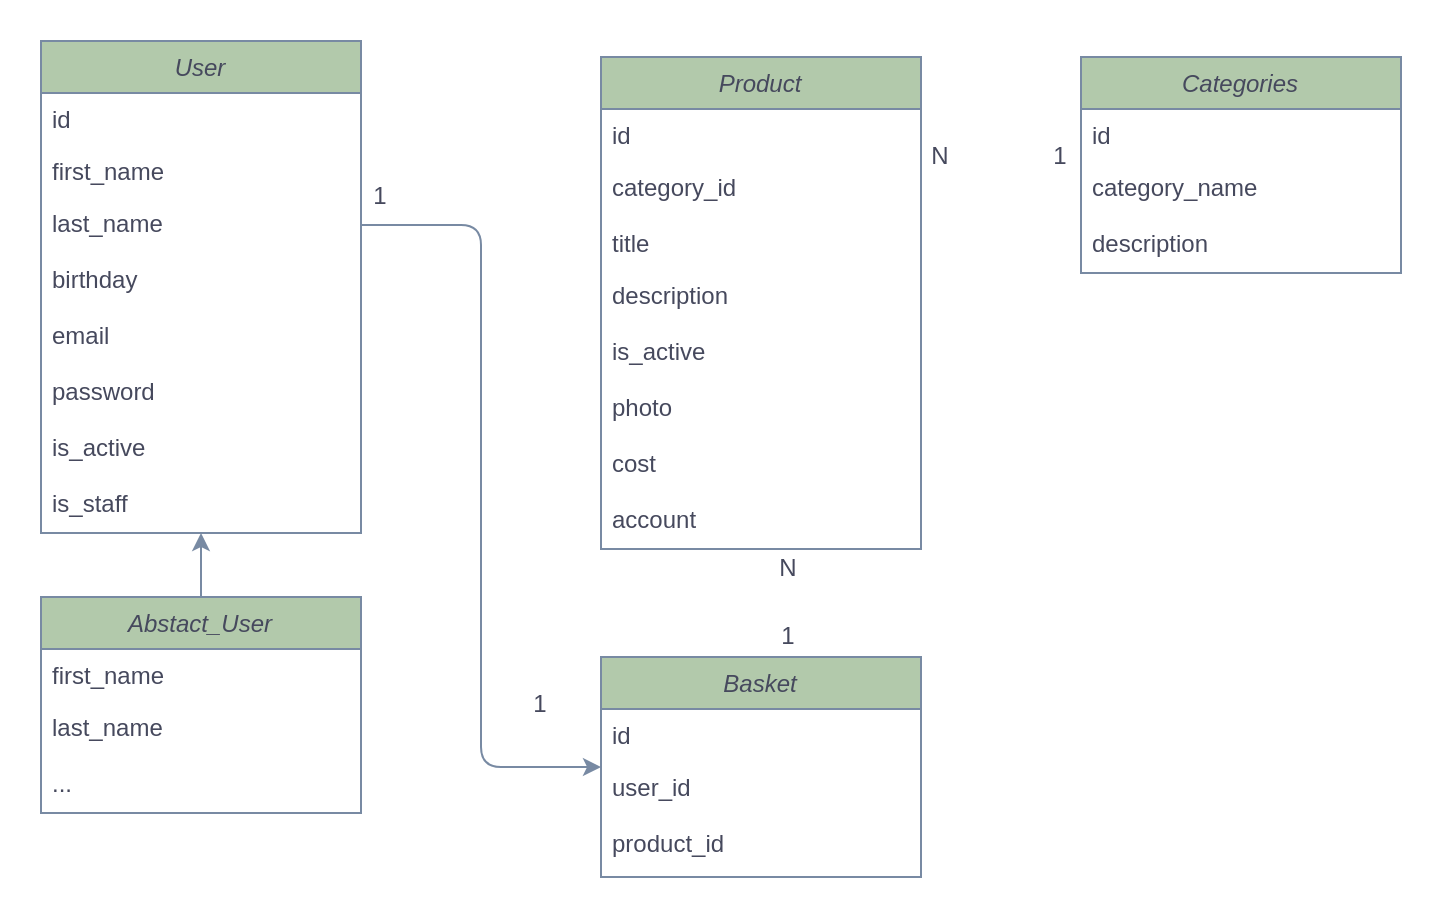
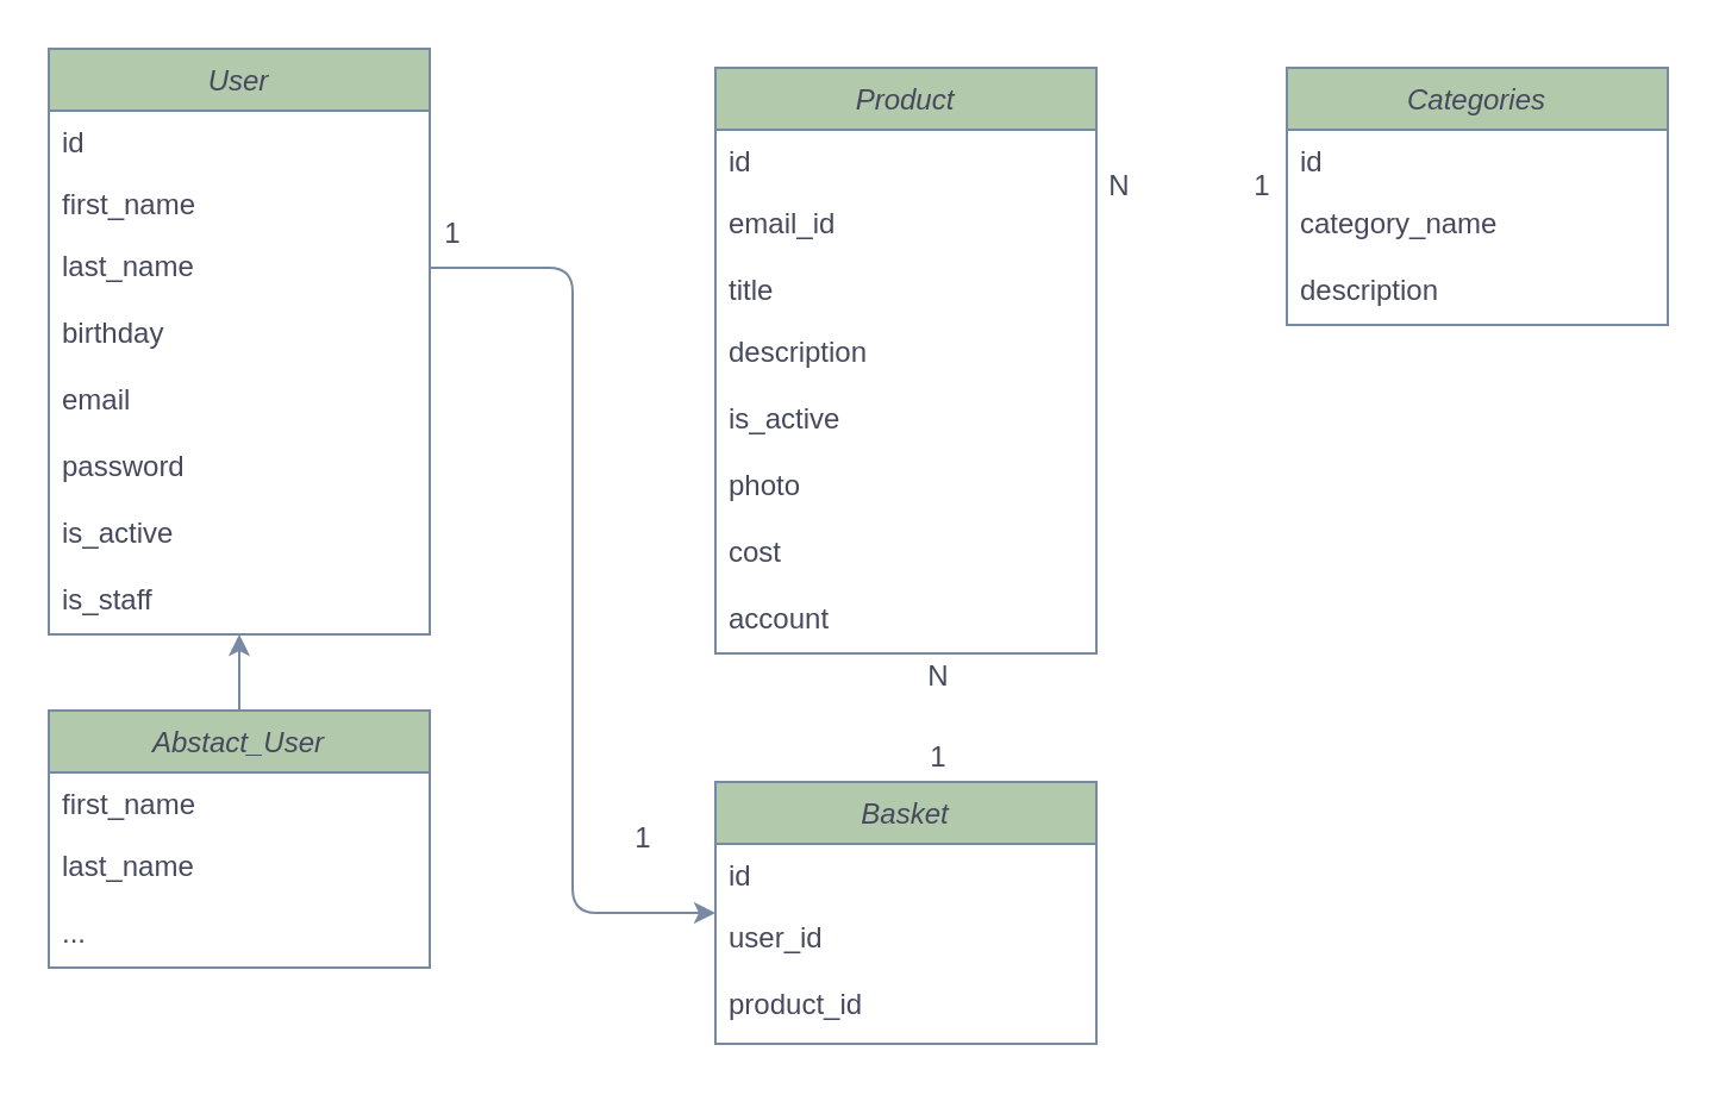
  <mxCell id="0" />
  <mxCell id="1" parent="0" />
  <mxCell id="2" value="User" style="swimlane;fontStyle=2;align=center;verticalAlign=top;childLayout=stackLayout;horizontal=1;startSize=26;horizontalStack=0;resizeParent=1;resizeLast=0;collapsible=1;marginBottom=0;rounded=0;shadow=0;strokeWidth=1;fillColor=#B2C9AB;strokeColor=#788AA3;fontColor=#46495D;" parent="1" vertex="1"><mxGeometry x="20" y="20" width="160" height="246" as="geometry"><mxRectangle x="230" y="140" width="160" height="26" as="alternateBounds" /></mxGeometry></mxCell>
  <mxCell id="3" value="id" style="text;align=left;verticalAlign=top;spacingLeft=4;spacingRight=4;overflow=hidden;rotatable=0;points=[[0,0.5],[1,0.5]];portConstraint=eastwest;rounded=0;shadow=0;html=0;fontColor=#46495D;" vertex="1" parent="2"><mxGeometry y="26" width="160" height="26" as="geometry" /></mxCell>
  <mxCell id="4" value="first_name" style="text;align=left;verticalAlign=top;spacingLeft=4;spacingRight=4;overflow=hidden;rotatable=0;points=[[0,0.5],[1,0.5]];portConstraint=eastwest;rounded=0;shadow=0;html=0;fontColor=#46495D;" parent="2" vertex="1"><mxGeometry y="52" width="160" height="26" as="geometry" /></mxCell>
  <mxCell id="5" value="last_name" style="text;align=left;verticalAlign=top;spacingLeft=4;spacingRight=4;overflow=hidden;rotatable=0;points=[[0,0.5],[1,0.5]];portConstraint=eastwest;rounded=0;shadow=0;html=0;fontColor=#46495D;" parent="2" vertex="1"><mxGeometry y="78" width="160" height="28" as="geometry" /></mxCell>
  <mxCell id="6" value="birthday" style="text;align=left;verticalAlign=top;spacingLeft=4;spacingRight=4;overflow=hidden;rotatable=0;points=[[0,0.5],[1,0.5]];portConstraint=eastwest;rounded=0;shadow=0;html=0;fontColor=#46495D;" vertex="1" parent="2"><mxGeometry y="106" width="160" height="28" as="geometry" /></mxCell>
  <mxCell id="7" value="email" style="text;align=left;verticalAlign=top;spacingLeft=4;spacingRight=4;overflow=hidden;rotatable=0;points=[[0,0.5],[1,0.5]];portConstraint=eastwest;rounded=0;shadow=0;html=0;fontColor=#46495D;" vertex="1" parent="2"><mxGeometry y="134" width="160" height="28" as="geometry" /></mxCell>
  <mxCell id="8" value="password" style="text;align=left;verticalAlign=top;spacingLeft=4;spacingRight=4;overflow=hidden;rotatable=0;points=[[0,0.5],[1,0.5]];portConstraint=eastwest;rounded=0;shadow=0;html=0;fontColor=#46495D;" vertex="1" parent="2"><mxGeometry y="162" width="160" height="28" as="geometry" /></mxCell>
  <mxCell id="9" value="is_active" style="text;align=left;verticalAlign=top;spacingLeft=4;spacingRight=4;overflow=hidden;rotatable=0;points=[[0,0.5],[1,0.5]];portConstraint=eastwest;rounded=0;shadow=0;html=0;fontColor=#46495D;" vertex="1" parent="2"><mxGeometry y="190" width="160" height="28" as="geometry" /></mxCell>
  <mxCell id="10" value="is_staff" style="text;align=left;verticalAlign=top;spacingLeft=4;spacingRight=4;overflow=hidden;rotatable=0;points=[[0,0.5],[1,0.5]];portConstraint=eastwest;rounded=0;shadow=0;html=0;fontColor=#46495D;" vertex="1" parent="2"><mxGeometry y="218" width="160" height="28" as="geometry" /></mxCell>
  <mxCell id="11" value="Abstact_User" style="swimlane;fontStyle=2;align=center;verticalAlign=top;childLayout=stackLayout;horizontal=1;startSize=26;horizontalStack=0;resizeParent=1;resizeLast=0;collapsible=1;marginBottom=0;rounded=0;shadow=0;strokeWidth=1;fillColor=#B2C9AB;strokeColor=#788AA3;fontColor=#46495D;" vertex="1" parent="1"><mxGeometry x="20" y="298" width="160" height="108" as="geometry"><mxRectangle x="230" y="140" width="160" height="26" as="alternateBounds" /></mxGeometry></mxCell>
  <mxCell id="12" value="first_name" style="text;align=left;verticalAlign=top;spacingLeft=4;spacingRight=4;overflow=hidden;rotatable=0;points=[[0,0.5],[1,0.5]];portConstraint=eastwest;rounded=0;shadow=0;html=0;fontColor=#46495D;" vertex="1" parent="11"><mxGeometry y="26" width="160" height="26" as="geometry" /></mxCell>
  <mxCell id="13" value="last_name" style="text;align=left;verticalAlign=top;spacingLeft=4;spacingRight=4;overflow=hidden;rotatable=0;points=[[0,0.5],[1,0.5]];portConstraint=eastwest;rounded=0;shadow=0;html=0;fontColor=#46495D;" vertex="1" parent="11"><mxGeometry y="52" width="160" height="28" as="geometry" /></mxCell>
  <mxCell id="14" value="..." style="text;align=left;verticalAlign=top;spacingLeft=4;spacingRight=4;overflow=hidden;rotatable=0;points=[[0,0.5],[1,0.5]];portConstraint=eastwest;rounded=0;shadow=0;html=0;fontColor=#46495D;" vertex="1" parent="11"><mxGeometry y="80" width="160" height="28" as="geometry" /></mxCell>
  <mxCell id="15" value="" style="endArrow=classic;html=1;rounded=0;entryX=0.5;entryY=1;entryDx=0;entryDy=0;exitX=0.5;exitY=0;exitDx=0;exitDy=0;strokeColor=#788AA3;fontColor=#46495D;" edge="1" parent="1" source="11" target="2"><mxGeometry width="50" height="50" relative="1" as="geometry"><mxPoint x="70" y="178" as="sourcePoint" /><mxPoint x="120" y="128" as="targetPoint" /></mxGeometry></mxCell>
  <mxCell id="16" value="Product" style="swimlane;fontStyle=2;align=center;verticalAlign=top;childLayout=stackLayout;horizontal=1;startSize=26;horizontalStack=0;resizeParent=1;resizeLast=0;collapsible=1;marginBottom=0;rounded=0;shadow=0;strokeWidth=1;fillColor=#B2C9AB;strokeColor=#788AA3;fontColor=#46495D;" vertex="1" parent="1"><mxGeometry x="300" y="28" width="160" height="246" as="geometry"><mxRectangle x="230" y="140" width="160" height="26" as="alternateBounds" /></mxGeometry></mxCell>
  <mxCell id="17" value="id&#10;" style="text;align=left;verticalAlign=top;spacingLeft=4;spacingRight=4;overflow=hidden;rotatable=0;points=[[0,0.5],[1,0.5]];portConstraint=eastwest;rounded=0;shadow=0;html=0;fontColor=#46495D;" vertex="1" parent="16"><mxGeometry y="26" width="160" height="26" as="geometry" /></mxCell>
- <mxCell id="18" value="category_id" style="text;align=left;verticalAlign=top;spacingLeft=4;spacingRight=4;overflow=hidden;rotatable=0;points=[[0,0.5],[1,0.5]];portConstraint=eastwest;rounded=0;shadow=0;html=0;fontColor=#46495D;" vertex="1" parent="16"><mxGeometry y="52" width="160" height="28" as="geometry" /></mxCell>
+ <mxCell id="18" value="email_id" style="text;align=left;verticalAlign=top;spacingLeft=4;spacingRight=4;overflow=hidden;rotatable=0;points=[[0,0.5],[1,0.5]];portConstraint=eastwest;rounded=0;shadow=0;html=0;fontColor=#46495D;" vertex="1" parent="16"><mxGeometry y="52" width="160" height="28" as="geometry" /></mxCell>
  <mxCell id="19" value="title" style="text;align=left;verticalAlign=top;spacingLeft=4;spacingRight=4;overflow=hidden;rotatable=0;points=[[0,0.5],[1,0.5]];portConstraint=eastwest;rounded=0;shadow=0;html=0;fontColor=#46495D;" vertex="1" parent="16"><mxGeometry y="80" width="160" height="26" as="geometry" /></mxCell>
  <mxCell id="20" value="description" style="text;align=left;verticalAlign=top;spacingLeft=4;spacingRight=4;overflow=hidden;rotatable=0;points=[[0,0.5],[1,0.5]];portConstraint=eastwest;rounded=0;shadow=0;html=0;fontColor=#46495D;" vertex="1" parent="16"><mxGeometry y="106" width="160" height="28" as="geometry" /></mxCell>
  <mxCell id="21" value="is_active" style="text;align=left;verticalAlign=top;spacingLeft=4;spacingRight=4;overflow=hidden;rotatable=0;points=[[0,0.5],[1,0.5]];portConstraint=eastwest;rounded=0;shadow=0;html=0;fontColor=#46495D;" vertex="1" parent="16"><mxGeometry y="134" width="160" height="28" as="geometry" /></mxCell>
  <mxCell id="22" value="photo" style="text;align=left;verticalAlign=top;spacingLeft=4;spacingRight=4;overflow=hidden;rotatable=0;points=[[0,0.5],[1,0.5]];portConstraint=eastwest;rounded=0;shadow=0;html=0;fontColor=#46495D;" vertex="1" parent="16"><mxGeometry y="162" width="160" height="28" as="geometry" /></mxCell>
  <mxCell id="23" value="cost" style="text;align=left;verticalAlign=top;spacingLeft=4;spacingRight=4;overflow=hidden;rotatable=0;points=[[0,0.5],[1,0.5]];portConstraint=eastwest;rounded=0;shadow=0;html=0;fontColor=#46495D;" vertex="1" parent="16"><mxGeometry y="190" width="160" height="28" as="geometry" /></mxCell>
  <mxCell id="24" value="account" style="text;align=left;verticalAlign=top;spacingLeft=4;spacingRight=4;overflow=hidden;rotatable=0;points=[[0,0.5],[1,0.5]];portConstraint=eastwest;rounded=0;shadow=0;html=0;fontColor=#46495D;" vertex="1" parent="16"><mxGeometry y="218" width="160" height="22" as="geometry" /></mxCell>
  <mxCell id="25" value="Categories&#10;" style="swimlane;fontStyle=2;align=center;verticalAlign=top;childLayout=stackLayout;horizontal=1;startSize=26;horizontalStack=0;resizeParent=1;resizeLast=0;collapsible=1;marginBottom=0;rounded=0;shadow=0;strokeWidth=1;fillColor=#B2C9AB;strokeColor=#788AA3;fontColor=#46495D;" vertex="1" parent="1"><mxGeometry x="540" y="28" width="160" height="108" as="geometry"><mxRectangle x="230" y="140" width="160" height="26" as="alternateBounds" /></mxGeometry></mxCell>
  <mxCell id="26" value="id&#10;" style="text;align=left;verticalAlign=top;spacingLeft=4;spacingRight=4;overflow=hidden;rotatable=0;points=[[0,0.5],[1,0.5]];portConstraint=eastwest;rounded=0;shadow=0;html=0;fontColor=#46495D;" vertex="1" parent="25"><mxGeometry y="26" width="160" height="26" as="geometry" /></mxCell>
  <mxCell id="27" value="category_name&#10;" style="text;align=left;verticalAlign=top;spacingLeft=4;spacingRight=4;overflow=hidden;rotatable=0;points=[[0,0.5],[1,0.5]];portConstraint=eastwest;rounded=0;shadow=0;html=0;fontColor=#46495D;" vertex="1" parent="25"><mxGeometry y="52" width="160" height="28" as="geometry" /></mxCell>
  <mxCell id="28" value="description" style="text;align=left;verticalAlign=top;spacingLeft=4;spacingRight=4;overflow=hidden;rotatable=0;points=[[0,0.5],[1,0.5]];portConstraint=eastwest;rounded=0;shadow=0;html=0;fontColor=#46495D;" vertex="1" parent="25"><mxGeometry y="80" width="160" height="28" as="geometry" /></mxCell>
  <mxCell id="29" value="Basket" style="swimlane;fontStyle=2;align=center;verticalAlign=top;childLayout=stackLayout;horizontal=1;startSize=26;horizontalStack=0;resizeParent=1;resizeLast=0;collapsible=1;marginBottom=0;rounded=0;shadow=0;strokeWidth=1;fillColor=#B2C9AB;strokeColor=#788AA3;fontColor=#46495D;" vertex="1" parent="1"><mxGeometry x="300" y="328" width="160" height="110" as="geometry"><mxRectangle x="230" y="140" width="160" height="26" as="alternateBounds" /></mxGeometry></mxCell>
  <mxCell id="30" value="id&#10;" style="text;align=left;verticalAlign=top;spacingLeft=4;spacingRight=4;overflow=hidden;rotatable=0;points=[[0,0.5],[1,0.5]];portConstraint=eastwest;rounded=0;shadow=0;html=0;fontColor=#46495D;" vertex="1" parent="29"><mxGeometry y="26" width="160" height="26" as="geometry" /></mxCell>
  <mxCell id="31" value="user_id" style="text;align=left;verticalAlign=top;spacingLeft=4;spacingRight=4;overflow=hidden;rotatable=0;points=[[0,0.5],[1,0.5]];portConstraint=eastwest;rounded=0;shadow=0;html=0;fontColor=#46495D;" vertex="1" parent="29"><mxGeometry y="52" width="160" height="28" as="geometry" /></mxCell>
  <mxCell id="32" value="product_id" style="text;align=left;verticalAlign=top;spacingLeft=4;spacingRight=4;overflow=hidden;rotatable=0;points=[[0,0.5],[1,0.5]];portConstraint=eastwest;rounded=0;shadow=0;html=0;fontColor=#46495D;" vertex="1" parent="29"><mxGeometry y="80" width="160" height="28" as="geometry" /></mxCell>
  <mxCell id="33" style="edgeStyle=orthogonalEdgeStyle;curved=0;rounded=1;sketch=0;orthogonalLoop=1;jettySize=auto;html=1;exitX=1;exitY=0.5;exitDx=0;exitDy=0;entryX=0;entryY=0.5;entryDx=0;entryDy=0;fontColor=#46495D;strokeColor=#788AA3;fillColor=#B2C9AB;" edge="1" parent="1" source="5" target="29"><mxGeometry relative="1" as="geometry" /></mxCell>
  <mxCell id="34" value="N" style="text;html=1;strokeColor=none;fillColor=none;align=center;verticalAlign=middle;whiteSpace=wrap;rounded=0;sketch=0;fontColor=#46495D;" vertex="1" parent="1"><mxGeometry x="450" y="68" width="40" height="20" as="geometry" /></mxCell>
  <mxCell id="35" value="1" style="text;html=1;strokeColor=none;fillColor=none;align=center;verticalAlign=middle;whiteSpace=wrap;rounded=0;sketch=0;fontColor=#46495D;" vertex="1" parent="1"><mxGeometry x="510" y="68" width="40" height="20" as="geometry" /></mxCell>
  <mxCell id="36" value="1" style="text;html=1;strokeColor=none;fillColor=none;align=center;verticalAlign=middle;whiteSpace=wrap;rounded=0;sketch=0;fontColor=#46495D;" vertex="1" parent="1"><mxGeometry x="170" y="88" width="40" height="20" as="geometry" /></mxCell>
  <mxCell id="37" value="1" style="text;html=1;strokeColor=none;fillColor=none;align=center;verticalAlign=middle;whiteSpace=wrap;rounded=0;sketch=0;fontColor=#46495D;" vertex="1" parent="1"><mxGeometry x="250" y="342" width="40" height="20" as="geometry" /></mxCell>
  <mxCell id="38" value="N" style="text;html=1;strokeColor=none;fillColor=none;align=center;verticalAlign=middle;whiteSpace=wrap;rounded=0;sketch=0;fontColor=#46495D;" vertex="1" parent="1"><mxGeometry x="374" y="274" width="40" height="20" as="geometry" /></mxCell>
  <mxCell id="39" value="1" style="text;html=1;strokeColor=none;fillColor=none;align=center;verticalAlign=middle;whiteSpace=wrap;rounded=0;sketch=0;fontColor=#46495D;" vertex="1" parent="1"><mxGeometry x="374" y="308" width="40" height="20" as="geometry" /></mxCell>
